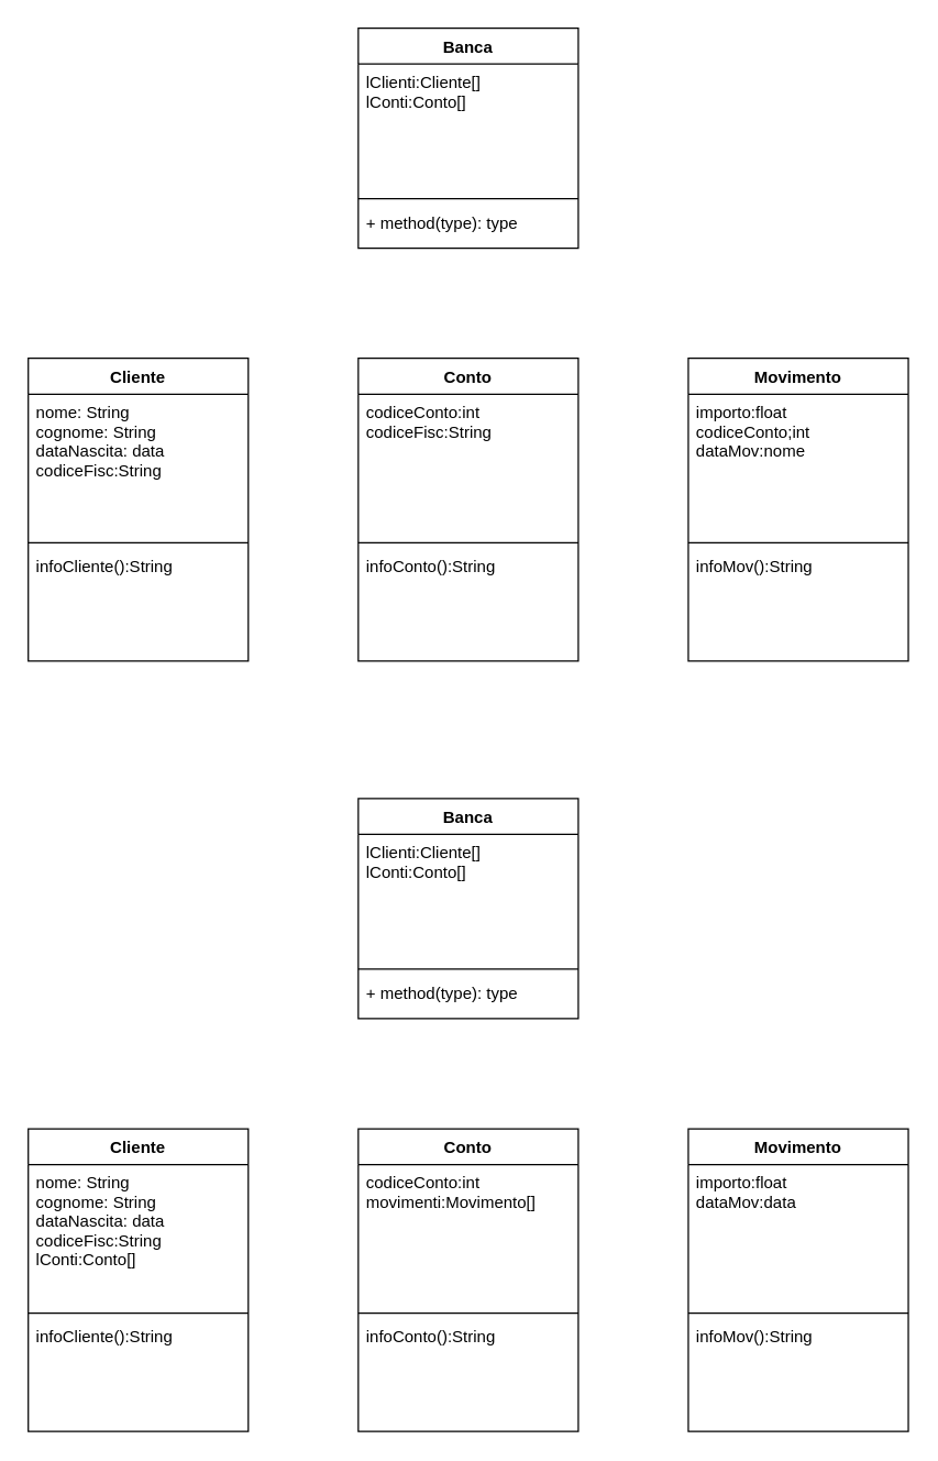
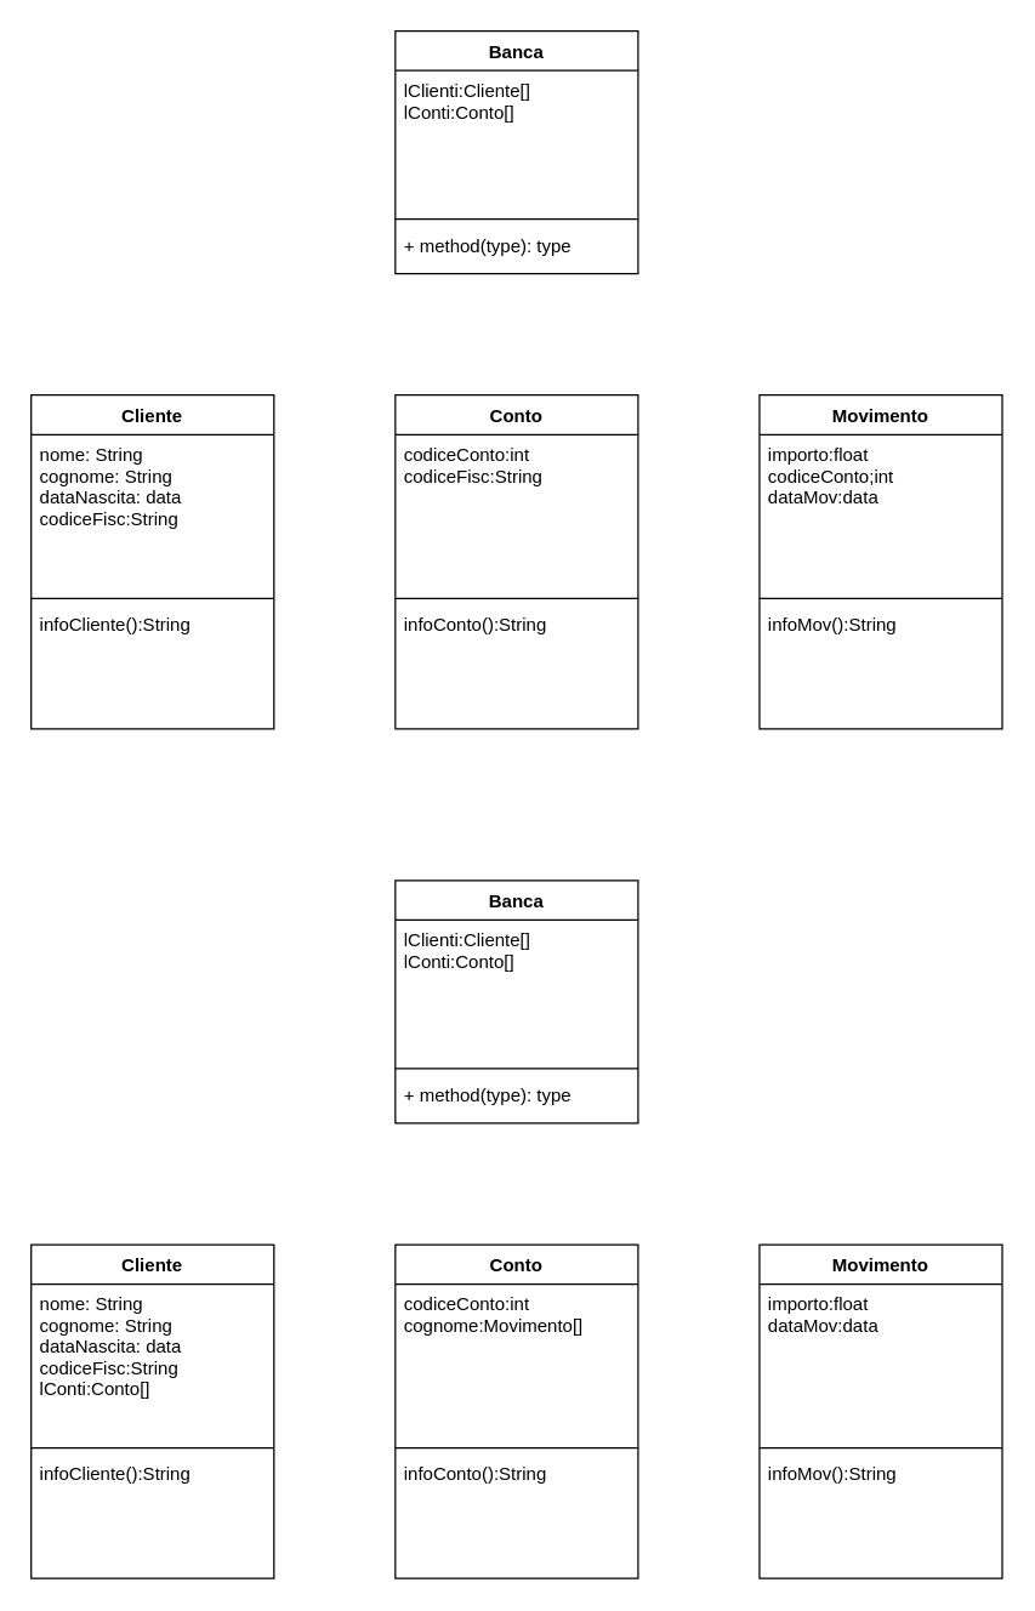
  <mxCell id="0" />
  <mxCell id="1" parent="0" />
  <mxCell id="2" value="Cliente" style="swimlane;fontStyle=1;align=center;verticalAlign=top;childLayout=stackLayout;horizontal=1;startSize=26;horizontalStack=0;resizeParent=1;resizeParentMax=0;resizeLast=0;collapsible=1;marginBottom=0;" vertex="1" parent="1"><mxGeometry x="20" y="260" width="160" height="220" as="geometry" /></mxCell>
  <mxCell id="3" value="nome: String&#10;cognome: String&#10;dataNascita: data&#10;codiceFisc:String&#10;" style="text;strokeColor=none;fillColor=none;align=left;verticalAlign=top;spacingLeft=4;spacingRight=4;overflow=hidden;rotatable=0;points=[[0,0.5],[1,0.5]];portConstraint=eastwest;" vertex="1" parent="2"><mxGeometry y="26" width="160" height="104" as="geometry" /></mxCell>
  <mxCell id="4" value="" style="line;strokeWidth=1;fillColor=none;align=left;verticalAlign=middle;spacingTop=-1;spacingLeft=3;spacingRight=3;rotatable=0;labelPosition=right;points=[];portConstraint=eastwest;" vertex="1" parent="2"><mxGeometry y="130" width="160" height="8" as="geometry" /></mxCell>
  <mxCell id="5" value="infoCliente():String" style="text;strokeColor=none;fillColor=none;align=left;verticalAlign=top;spacingLeft=4;spacingRight=4;overflow=hidden;rotatable=0;points=[[0,0.5],[1,0.5]];portConstraint=eastwest;" vertex="1" parent="2"><mxGeometry y="138" width="160" height="82" as="geometry" /></mxCell>
  <mxCell id="6" value="Conto" style="swimlane;fontStyle=1;align=center;verticalAlign=top;childLayout=stackLayout;horizontal=1;startSize=26;horizontalStack=0;resizeParent=1;resizeParentMax=0;resizeLast=0;collapsible=1;marginBottom=0;" vertex="1" parent="1"><mxGeometry x="260" y="260" width="160" height="220" as="geometry" /></mxCell>
  <mxCell id="7" value="codiceConto:int&#10;codiceFisc:String&#10;" style="text;strokeColor=none;fillColor=none;align=left;verticalAlign=top;spacingLeft=4;spacingRight=4;overflow=hidden;rotatable=0;points=[[0,0.5],[1,0.5]];portConstraint=eastwest;" vertex="1" parent="6"><mxGeometry y="26" width="160" height="104" as="geometry" /></mxCell>
  <mxCell id="8" value="" style="line;strokeWidth=1;fillColor=none;align=left;verticalAlign=middle;spacingTop=-1;spacingLeft=3;spacingRight=3;rotatable=0;labelPosition=right;points=[];portConstraint=eastwest;" vertex="1" parent="6"><mxGeometry y="130" width="160" height="8" as="geometry" /></mxCell>
  <mxCell id="9" value="infoConto():String" style="text;strokeColor=none;fillColor=none;align=left;verticalAlign=top;spacingLeft=4;spacingRight=4;overflow=hidden;rotatable=0;points=[[0,0.5],[1,0.5]];portConstraint=eastwest;" vertex="1" parent="6"><mxGeometry y="138" width="160" height="82" as="geometry" /></mxCell>
  <mxCell id="10" value="Movimento" style="swimlane;fontStyle=1;align=center;verticalAlign=top;childLayout=stackLayout;horizontal=1;startSize=26;horizontalStack=0;resizeParent=1;resizeParentMax=0;resizeLast=0;collapsible=1;marginBottom=0;" vertex="1" parent="1"><mxGeometry x="500" y="260" width="160" height="220" as="geometry" /></mxCell>
- <mxCell id="11" value="importo:float&#10;codiceConto;int&#10;dataMov:nome&#10;" style="text;strokeColor=none;fillColor=none;align=left;verticalAlign=top;spacingLeft=4;spacingRight=4;overflow=hidden;rotatable=0;points=[[0,0.5],[1,0.5]];portConstraint=eastwest;" vertex="1" parent="10"><mxGeometry y="26" width="160" height="104" as="geometry" /></mxCell>
+ <mxCell id="11" value="importo:float&#10;codiceConto;int&#10;dataMov:data&#10;" style="text;strokeColor=none;fillColor=none;align=left;verticalAlign=top;spacingLeft=4;spacingRight=4;overflow=hidden;rotatable=0;points=[[0,0.5],[1,0.5]];portConstraint=eastwest;" vertex="1" parent="10"><mxGeometry y="26" width="160" height="104" as="geometry" /></mxCell>
  <mxCell id="12" value="" style="line;strokeWidth=1;fillColor=none;align=left;verticalAlign=middle;spacingTop=-1;spacingLeft=3;spacingRight=3;rotatable=0;labelPosition=right;points=[];portConstraint=eastwest;" vertex="1" parent="10"><mxGeometry y="130" width="160" height="8" as="geometry" /></mxCell>
  <mxCell id="13" value="infoMov():String" style="text;strokeColor=none;fillColor=none;align=left;verticalAlign=top;spacingLeft=4;spacingRight=4;overflow=hidden;rotatable=0;points=[[0,0.5],[1,0.5]];portConstraint=eastwest;" vertex="1" parent="10"><mxGeometry y="138" width="160" height="82" as="geometry" /></mxCell>
  <mxCell id="14" value="Movimento" style="swimlane;fontStyle=1;align=center;verticalAlign=top;childLayout=stackLayout;horizontal=1;startSize=26;horizontalStack=0;resizeParent=1;resizeParentMax=0;resizeLast=0;collapsible=1;marginBottom=0;" vertex="1" parent="1"><mxGeometry x="500" y="820" width="160" height="220" as="geometry" /></mxCell>
  <mxCell id="15" value="importo:float&#10;dataMov:data&#10;" style="text;strokeColor=none;fillColor=none;align=left;verticalAlign=top;spacingLeft=4;spacingRight=4;overflow=hidden;rotatable=0;points=[[0,0.5],[1,0.5]];portConstraint=eastwest;" vertex="1" parent="14"><mxGeometry y="26" width="160" height="104" as="geometry" /></mxCell>
  <mxCell id="16" value="" style="line;strokeWidth=1;fillColor=none;align=left;verticalAlign=middle;spacingTop=-1;spacingLeft=3;spacingRight=3;rotatable=0;labelPosition=right;points=[];portConstraint=eastwest;" vertex="1" parent="14"><mxGeometry y="130" width="160" height="8" as="geometry" /></mxCell>
  <mxCell id="17" value="infoMov():String" style="text;strokeColor=none;fillColor=none;align=left;verticalAlign=top;spacingLeft=4;spacingRight=4;overflow=hidden;rotatable=0;points=[[0,0.5],[1,0.5]];portConstraint=eastwest;" vertex="1" parent="14"><mxGeometry y="138" width="160" height="82" as="geometry" /></mxCell>
  <mxCell id="18" value="Conto" style="swimlane;fontStyle=1;align=center;verticalAlign=top;childLayout=stackLayout;horizontal=1;startSize=26;horizontalStack=0;resizeParent=1;resizeParentMax=0;resizeLast=0;collapsible=1;marginBottom=0;" vertex="1" parent="1"><mxGeometry x="260" y="820" width="160" height="220" as="geometry" /></mxCell>
- <mxCell id="19" value="codiceConto:int&#10;movimenti:Movimento[]" style="text;strokeColor=none;fillColor=none;align=left;verticalAlign=top;spacingLeft=4;spacingRight=4;overflow=hidden;rotatable=0;points=[[0,0.5],[1,0.5]];portConstraint=eastwest;" vertex="1" parent="18"><mxGeometry y="26" width="160" height="104" as="geometry" /></mxCell>
+ <mxCell id="19" value="codiceConto:int&#10;cognome:Movimento[]" style="text;strokeColor=none;fillColor=none;align=left;verticalAlign=top;spacingLeft=4;spacingRight=4;overflow=hidden;rotatable=0;points=[[0,0.5],[1,0.5]];portConstraint=eastwest;" vertex="1" parent="18"><mxGeometry y="26" width="160" height="104" as="geometry" /></mxCell>
  <mxCell id="20" value="" style="line;strokeWidth=1;fillColor=none;align=left;verticalAlign=middle;spacingTop=-1;spacingLeft=3;spacingRight=3;rotatable=0;labelPosition=right;points=[];portConstraint=eastwest;" vertex="1" parent="18"><mxGeometry y="130" width="160" height="8" as="geometry" /></mxCell>
  <mxCell id="21" value="infoConto():String" style="text;strokeColor=none;fillColor=none;align=left;verticalAlign=top;spacingLeft=4;spacingRight=4;overflow=hidden;rotatable=0;points=[[0,0.5],[1,0.5]];portConstraint=eastwest;" vertex="1" parent="18"><mxGeometry y="138" width="160" height="82" as="geometry" /></mxCell>
  <mxCell id="22" value="Banca" style="swimlane;fontStyle=1;align=center;verticalAlign=top;childLayout=stackLayout;horizontal=1;startSize=26;horizontalStack=0;resizeParent=1;resizeParentMax=0;resizeLast=0;collapsible=1;marginBottom=0;" vertex="1" parent="1"><mxGeometry x="260" y="20" width="160" height="160" as="geometry" /></mxCell>
  <mxCell id="23" value="lClienti:Cliente[]&#10;lConti:Conto[]" style="text;strokeColor=none;fillColor=none;align=left;verticalAlign=top;spacingLeft=4;spacingRight=4;overflow=hidden;rotatable=0;points=[[0,0.5],[1,0.5]];portConstraint=eastwest;" vertex="1" parent="22"><mxGeometry y="26" width="160" height="94" as="geometry" /></mxCell>
  <mxCell id="24" value="" style="line;strokeWidth=1;fillColor=none;align=left;verticalAlign=middle;spacingTop=-1;spacingLeft=3;spacingRight=3;rotatable=0;labelPosition=right;points=[];portConstraint=eastwest;" vertex="1" parent="22"><mxGeometry y="120" width="160" height="8" as="geometry" /></mxCell>
  <mxCell id="25" value="+ method(type): type" style="text;strokeColor=none;fillColor=none;align=left;verticalAlign=top;spacingLeft=4;spacingRight=4;overflow=hidden;rotatable=0;points=[[0,0.5],[1,0.5]];portConstraint=eastwest;" vertex="1" parent="22"><mxGeometry y="128" width="160" height="32" as="geometry" /></mxCell>
  <mxCell id="26" value="Cliente" style="swimlane;fontStyle=1;align=center;verticalAlign=top;childLayout=stackLayout;horizontal=1;startSize=26;horizontalStack=0;resizeParent=1;resizeParentMax=0;resizeLast=0;collapsible=1;marginBottom=0;" vertex="1" parent="1"><mxGeometry x="20" y="820" width="160" height="220" as="geometry" /></mxCell>
  <mxCell id="27" value="nome: String&#10;cognome: String&#10;dataNascita: data&#10;codiceFisc:String&#10;lConti:Conto[]" style="text;strokeColor=none;fillColor=none;align=left;verticalAlign=top;spacingLeft=4;spacingRight=4;overflow=hidden;rotatable=0;points=[[0,0.5],[1,0.5]];portConstraint=eastwest;" vertex="1" parent="26"><mxGeometry y="26" width="160" height="104" as="geometry" /></mxCell>
  <mxCell id="28" value="" style="line;strokeWidth=1;fillColor=none;align=left;verticalAlign=middle;spacingTop=-1;spacingLeft=3;spacingRight=3;rotatable=0;labelPosition=right;points=[];portConstraint=eastwest;" vertex="1" parent="26"><mxGeometry y="130" width="160" height="8" as="geometry" /></mxCell>
  <mxCell id="29" value="infoCliente():String" style="text;strokeColor=none;fillColor=none;align=left;verticalAlign=top;spacingLeft=4;spacingRight=4;overflow=hidden;rotatable=0;points=[[0,0.5],[1,0.5]];portConstraint=eastwest;" vertex="1" parent="26"><mxGeometry y="138" width="160" height="82" as="geometry" /></mxCell>
  <mxCell id="30" value="Banca" style="swimlane;fontStyle=1;align=center;verticalAlign=top;childLayout=stackLayout;horizontal=1;startSize=26;horizontalStack=0;resizeParent=1;resizeParentMax=0;resizeLast=0;collapsible=1;marginBottom=0;" vertex="1" parent="1"><mxGeometry x="260" y="580" width="160" height="160" as="geometry" /></mxCell>
  <mxCell id="31" value="lClienti:Cliente[]&#10;lConti:Conto[]&#10;" style="text;strokeColor=none;fillColor=none;align=left;verticalAlign=top;spacingLeft=4;spacingRight=4;overflow=hidden;rotatable=0;points=[[0,0.5],[1,0.5]];portConstraint=eastwest;" vertex="1" parent="30"><mxGeometry y="26" width="160" height="94" as="geometry" /></mxCell>
  <mxCell id="32" value="" style="line;strokeWidth=1;fillColor=none;align=left;verticalAlign=middle;spacingTop=-1;spacingLeft=3;spacingRight=3;rotatable=0;labelPosition=right;points=[];portConstraint=eastwest;" vertex="1" parent="30"><mxGeometry y="120" width="160" height="8" as="geometry" /></mxCell>
  <mxCell id="33" value="+ method(type): type" style="text;strokeColor=none;fillColor=none;align=left;verticalAlign=top;spacingLeft=4;spacingRight=4;overflow=hidden;rotatable=0;points=[[0,0.5],[1,0.5]];portConstraint=eastwest;" vertex="1" parent="30"><mxGeometry y="128" width="160" height="32" as="geometry" /></mxCell>
